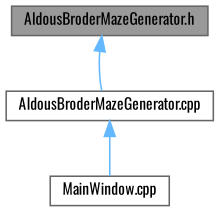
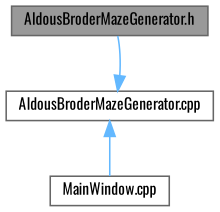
  digraph {
    fontname=Oswald
    node [color=grey40 fillcolor=white fontname=Oswald fontsize=10 shape=box style=filled]
    edge [color=steelblue1 dir=back fontname=Oswald fontsize=10 labelfontname=Helvetica labelfontsize=10 style=solid]
    n1 [color=gray40 fillcolor=grey60 fontcolor=black height=0.2 label="AldousBroderMazeGenerator.h" width=0.4]
    n2 [height=0.2 label="AldousBroderMazeGenerator.cpp" width=0.4]
    n3 [height=0.2 label="MainWindow.cpp" width=0.4]
-   n1 -> n2
+   n2 -> n1
    n2 -> n3
  }
